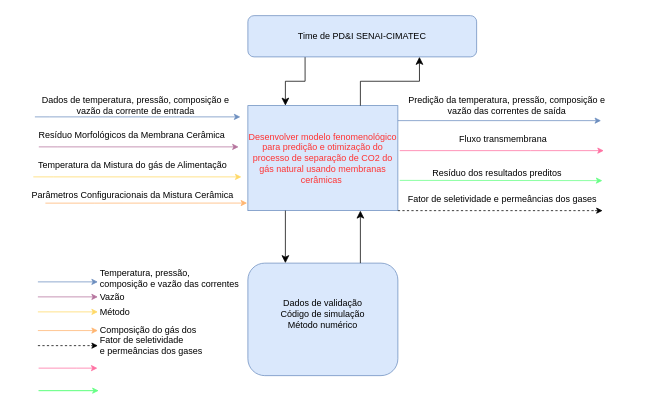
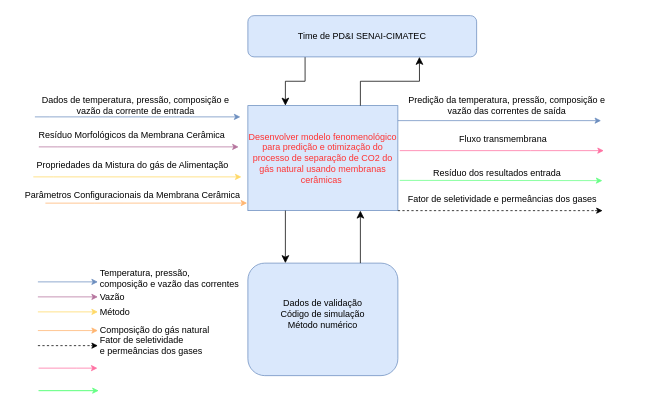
  <mxCell id="0" />
  <mxCell id="1" parent="0" />
  <mxCell id="2" value="" style="rounded=0;html=1;jettySize=auto;orthogonalLoop=1;fontSize=11;endArrow=classic;endFill=1;endSize=8;strokeWidth=1;shadow=0;labelBackgroundColor=none;edgeStyle=orthogonalEdgeStyle;exitX=0.25;exitY=1;exitDx=0;exitDy=0;entryX=0.25;entryY=0;entryDx=0;entryDy=0;" parent="1" source="3" target="4" edge="1"><mxGeometry relative="1" as="geometry"><mxPoint x="360" y="140" as="targetPoint" /></mxGeometry></mxCell>
  <mxCell id="3" value="Time de PD&amp;amp;I SENAI-CIMATEC" style="rounded=1;whiteSpace=wrap;html=1;fontSize=12;glass=0;strokeWidth=1;shadow=0;fillColor=#dae8fc;strokeColor=#6c8ebf;" parent="1" vertex="1"><mxGeometry x="330" y="20" width="305" height="55" as="geometry" /></mxCell>
  <mxCell id="4" value="&lt;font color=&quot;#ff3333&quot;&gt;Desenvolver modelo fenomenológico para predição e otimização do processo de separação de CO2 do gás natural usando membranas cerâmicas&amp;nbsp;&lt;/font&gt;" style="rounded=0;whiteSpace=wrap;html=1;fillColor=#dae8fc;strokeColor=#6c8ebf;" parent="1" vertex="1"><mxGeometry x="330" y="140" width="200" height="140" as="geometry" /></mxCell>
  <mxCell id="5" value="&lt;div&gt;Dados de validação&lt;/div&gt;&lt;div&gt;Código de simulação&lt;/div&gt;&lt;div&gt;Método numérico&lt;/div&gt;&lt;div&gt;&lt;br&gt;&lt;/div&gt;" style="rounded=1;whiteSpace=wrap;html=1;fontSize=12;glass=0;strokeWidth=1;shadow=0;fillColor=#dae8fc;strokeColor=#6c8ebf;" parent="1" vertex="1"><mxGeometry x="330" y="350" width="200" height="150" as="geometry" /></mxCell>
  <mxCell id="6" value="" style="rounded=0;html=1;jettySize=auto;orthogonalLoop=1;fontSize=11;endArrow=classic;endFill=1;endSize=8;strokeWidth=1;shadow=0;labelBackgroundColor=none;edgeStyle=orthogonalEdgeStyle;exitX=0.75;exitY=0;exitDx=0;exitDy=0;entryX=0.75;entryY=1;entryDx=0;entryDy=0;" parent="1" source="4" target="3" edge="1"><mxGeometry relative="1" as="geometry"><mxPoint x="388" y="70" as="sourcePoint" /><mxPoint x="388" y="150" as="targetPoint" /></mxGeometry></mxCell>
  <mxCell id="7" value="" style="rounded=0;html=1;jettySize=auto;orthogonalLoop=1;fontSize=11;endArrow=classic;endFill=1;endSize=8;strokeWidth=1;shadow=0;labelBackgroundColor=none;edgeStyle=orthogonalEdgeStyle;exitX=0.25;exitY=1;exitDx=0;exitDy=0;entryX=0.25;entryY=0;entryDx=0;entryDy=0;" parent="1" source="4" target="5" edge="1"><mxGeometry relative="1" as="geometry"><mxPoint x="398" y="80" as="sourcePoint" /><mxPoint x="420" y="370" as="targetPoint" /></mxGeometry></mxCell>
  <mxCell id="8" value="" style="rounded=0;html=1;jettySize=auto;orthogonalLoop=1;fontSize=11;endArrow=classic;endFill=1;endSize=8;strokeWidth=1;shadow=0;labelBackgroundColor=none;edgeStyle=orthogonalEdgeStyle;exitX=0.75;exitY=0;exitDx=0;exitDy=0;entryX=0.75;entryY=1;entryDx=0;entryDy=0;" parent="1" source="5" target="4" edge="1"><mxGeometry relative="1" as="geometry"><mxPoint x="408" y="90" as="sourcePoint" /><mxPoint x="470" y="360" as="targetPoint" /></mxGeometry></mxCell>
  <mxCell id="9" value="" style="group" parent="1" vertex="1" connectable="0"><mxGeometry x="30" y="140" width="300" height="25" as="geometry" /></mxCell>
  <mxCell id="10" style="edgeStyle=orthogonalEdgeStyle;rounded=0;orthogonalLoop=1;jettySize=auto;html=1;fillColor=#9933FF;strokeColor=#6c8ebf;" parent="9" edge="1"><mxGeometry relative="1" as="geometry"><mxPoint x="290" y="15" as="targetPoint" /><mxPoint x="16" y="15" as="sourcePoint" /><Array as="points"><mxPoint x="35" y="15" /></Array></mxGeometry></mxCell>
  <mxCell id="11" value="" style="group" parent="1" vertex="1" connectable="0"><mxGeometry x="70" y="180" width="240.99" height="25" as="geometry" /></mxCell>
  <mxCell id="12" style="edgeStyle=orthogonalEdgeStyle;rounded=0;orthogonalLoop=1;jettySize=auto;html=1;fillColor=#dae8fc;strokeColor=#B5739D;" parent="11" edge="1"><mxGeometry relative="1" as="geometry"><mxPoint x="247.684" y="15" as="targetPoint" /><mxPoint x="-18.744" y="15" as="sourcePoint" /><Array as="points"><mxPoint x="6.694" y="15" /></Array></mxGeometry></mxCell>
  <mxCell id="13" value="" style="group" parent="1" vertex="1" connectable="0"><mxGeometry x="49.5" y="220" width="270.5" height="25" as="geometry" /></mxCell>
  <mxCell id="14" style="edgeStyle=orthogonalEdgeStyle;rounded=0;orthogonalLoop=1;jettySize=auto;html=1;fillColor=#dae8fc;strokeColor=#FFD966;" parent="13" edge="1"><mxGeometry relative="1" as="geometry"><mxPoint x="271.899" y="15" as="targetPoint" /><mxPoint x="-5.577" y="15" as="sourcePoint" /><Array as="points"><mxPoint x="20.915" y="15" /></Array></mxGeometry></mxCell>
- <mxCell id="15" value="Temperatura da Mistura do gás de Alimentação" style="text;html=1;align=center;verticalAlign=middle;resizable=0;points=[];autosize=1;strokeColor=none;fillColor=none;" parent="13" vertex="1"><mxGeometry x="-13.713" y="-15" width="280" height="30" as="geometry" /></mxCell>
+ <mxCell id="15" value="Propriedades da Mistura do gás de Alimentação" style="text;html=1;align=center;verticalAlign=middle;resizable=0;points=[];autosize=1;strokeColor=none;fillColor=none;" parent="13" vertex="1"><mxGeometry x="-13.713" y="-15" width="280" height="30" as="geometry" /></mxCell>
  <mxCell id="16" value="" style="group" parent="1" vertex="1" connectable="0"><mxGeometry x="532.5" y="180" width="277.5" height="25" as="geometry" /></mxCell>
  <mxCell id="17" style="edgeStyle=orthogonalEdgeStyle;rounded=0;orthogonalLoop=1;jettySize=auto;html=1;fillColor=#dae8fc;strokeColor=#ff70a2;" parent="16" edge="1"><mxGeometry relative="1" as="geometry"><mxPoint x="272.059" y="20" as="targetPoint" /><mxPoint y="20" as="sourcePoint" /><Array as="points"><mxPoint x="174.118" y="20" /><mxPoint x="174.118" y="20" /></Array></mxGeometry></mxCell>
  <mxCell id="18" value="" style="group" parent="1" vertex="1" connectable="0"><mxGeometry x="530" y="140" width="340" height="60" as="geometry" /></mxCell>
  <mxCell id="19" style="edgeStyle=orthogonalEdgeStyle;rounded=0;orthogonalLoop=1;jettySize=auto;html=1;fillColor=#dae8fc;strokeColor=#6c8ebf;" parent="18" edge="1"><mxGeometry relative="1" as="geometry"><mxPoint x="270.916" y="20" as="targetPoint" /><mxPoint y="20" as="sourcePoint" /><Array as="points"><mxPoint y="20" /></Array></mxGeometry></mxCell>
  <mxCell id="20" value="Fluxo transmembrana" style="text;html=1;align=center;verticalAlign=middle;resizable=0;points=[];autosize=1;strokeColor=none;fillColor=none;" parent="18" vertex="1"><mxGeometry x="70" y="30" width="140" height="30" as="geometry" /></mxCell>
  <mxCell id="21" value="" style="group" parent="1" vertex="1" connectable="0"><mxGeometry x="564" y="255" width="256" height="25" as="geometry" /></mxCell>
  <mxCell id="22" value="Fator de seletividade e permeâncias dos gases" style="text;html=1;align=center;verticalAlign=middle;resizable=0;points=[];autosize=1;strokeColor=none;fillColor=none;" parent="21" vertex="1"><mxGeometry x="-30.199" y="-5" width="270" height="30" as="geometry" /></mxCell>
  <mxCell id="23" value="&lt;div align=&quot;left&quot;&gt;Vazão&lt;/div&gt;" style="text;html=1;align=left;verticalAlign=middle;resizable=0;points=[];autosize=1;strokeColor=none;fillColor=none;" parent="1" vertex="1"><mxGeometry x="130.99" y="380" width="60" height="30" as="geometry" /></mxCell>
  <mxCell id="24" value="&lt;div align=&quot;left&quot;&gt;Método&lt;/div&gt;" style="text;html=1;align=left;verticalAlign=middle;resizable=0;points=[];autosize=1;strokeColor=none;fillColor=none;" parent="1" vertex="1"><mxGeometry x="130.99" y="400" width="70" height="30" as="geometry" /></mxCell>
- <mxCell id="25" value="&lt;div align=&quot;left&quot;&gt;Composição do gás dos&lt;/div&gt;" style="text;html=1;align=left;verticalAlign=middle;resizable=0;points=[];autosize=1;strokeColor=none;fillColor=none;" parent="1" vertex="1"><mxGeometry x="130.99" y="425" width="170" height="30" as="geometry" /></mxCell>
+ <mxCell id="25" value="&lt;div align=&quot;left&quot;&gt;Composição do gás natural&lt;/div&gt;" style="text;html=1;align=left;verticalAlign=middle;resizable=0;points=[];autosize=1;strokeColor=none;fillColor=none;" parent="1" vertex="1"><mxGeometry x="130.99" y="425" width="170" height="30" as="geometry" /></mxCell>
  <mxCell id="26" style="edgeStyle=orthogonalEdgeStyle;rounded=0;orthogonalLoop=1;jettySize=auto;html=1;fillColor=#dae8fc;strokeColor=#FFB570;" parent="1" edge="1"><mxGeometry relative="1" as="geometry"><mxPoint x="130" y="439.93" as="targetPoint" /><mxPoint x="50" y="439.93" as="sourcePoint" /><Array as="points" /></mxGeometry></mxCell>
  <mxCell id="27" style="edgeStyle=orthogonalEdgeStyle;rounded=0;orthogonalLoop=1;jettySize=auto;html=1;fillColor=#dae8fc;strokeColor=#B5739D;" parent="1" edge="1"><mxGeometry relative="1" as="geometry"><mxPoint x="130" y="395" as="targetPoint" /><mxPoint x="50" y="395" as="sourcePoint" /><Array as="points" /></mxGeometry></mxCell>
  <mxCell id="28" style="edgeStyle=orthogonalEdgeStyle;rounded=0;orthogonalLoop=1;jettySize=auto;html=1;fillColor=#dae8fc;strokeColor=#FFD966;" parent="1" edge="1"><mxGeometry relative="1" as="geometry"><mxPoint x="130" y="415" as="targetPoint" /><mxPoint x="50" y="415" as="sourcePoint" /><Array as="points"><mxPoint x="50" y="415" /></Array></mxGeometry></mxCell>
  <mxCell id="29" value="&lt;div align=&quot;left&quot;&gt;Temperatura, pressão,&amp;nbsp;&lt;/div&gt;&lt;div align=&quot;left&quot;&gt;composição e&amp;nbsp;&lt;span style=&quot;text-align: center;&quot;&gt;vazão das correntes&amp;nbsp;&lt;/span&gt;&lt;br&gt;&lt;/div&gt;" style="text;html=1;align=left;verticalAlign=middle;resizable=0;points=[];autosize=1;strokeColor=none;fillColor=none;" parent="1" vertex="1"><mxGeometry x="130.995" y="350" width="210" height="40" as="geometry" /></mxCell>
  <mxCell id="30" style="edgeStyle=orthogonalEdgeStyle;rounded=0;orthogonalLoop=1;jettySize=auto;html=1;fillColor=#9933FF;strokeColor=#6c8ebf;" parent="1" edge="1"><mxGeometry relative="1" as="geometry"><mxPoint x="130" y="375" as="targetPoint" /><mxPoint x="50" y="375" as="sourcePoint" /><Array as="points" /></mxGeometry></mxCell>
  <mxCell id="31" value="" style="group" parent="1" vertex="1" connectable="0"><mxGeometry x="530" y="280" width="250" as="geometry" /></mxCell>
  <mxCell id="32" value="" style="endArrow=none;dashed=1;html=1;rounded=0;shadow=0;strokeColor=#000000;fillColor=#9933FF;" parent="31" edge="1"><mxGeometry width="50" height="50" relative="1" as="geometry"><mxPoint as="sourcePoint" /><mxPoint x="263.889" as="targetPoint" /></mxGeometry></mxCell>
  <mxCell id="33" value="" style="group" parent="1" vertex="1" connectable="0"><mxGeometry x="532.5" y="220" width="217.5" height="25" as="geometry" /></mxCell>
  <mxCell id="34" style="edgeStyle=orthogonalEdgeStyle;rounded=0;orthogonalLoop=1;jettySize=auto;html=1;fillColor=#dae8fc;strokeColor=#66ff85;" parent="33" edge="1"><mxGeometry relative="1" as="geometry"><mxPoint x="270.186" y="20" as="targetPoint" /><mxPoint y="19.67" as="sourcePoint" /><Array as="points"><mxPoint y="19.67" /></Array></mxGeometry></mxCell>
  <mxCell id="35" value="Fator de seletividade &lt;br&gt;e permeâncias dos gases" style="text;html=1;align=left;verticalAlign=middle;resizable=0;points=[];autosize=1;strokeColor=none;fillColor=none;" parent="1" vertex="1"><mxGeometry x="130.993" y="440" width="160" height="40" as="geometry" /></mxCell>
  <mxCell id="36" value="" style="group" parent="1" vertex="1" connectable="0"><mxGeometry x="50" y="460" width="71" as="geometry" /></mxCell>
  <mxCell id="37" value="" style="endArrow=none;dashed=1;html=1;rounded=0;shadow=0;strokeColor=#000000;fillColor=#9933FF;" parent="36" edge="1"><mxGeometry width="50" height="50" relative="1" as="geometry"><mxPoint as="sourcePoint" /><mxPoint x="70.582" as="targetPoint" /></mxGeometry></mxCell>
  <mxCell id="38" value="" style="endArrow=classic;html=1;rounded=0;shadow=0;strokeColor=#000000;fillColor=#9933FF;" parent="36" edge="1"><mxGeometry width="50" height="50" relative="1" as="geometry"><mxPoint x="71" as="sourcePoint" /><mxPoint x="80" as="targetPoint" /></mxGeometry></mxCell>
- <mxCell id="39" value="Parâmetros Configuracionais da Mistura Cerâmica" style="text;html=1;align=center;verticalAlign=middle;resizable=0;points=[];autosize=1;strokeColor=none;fillColor=none;" parent="1" vertex="1"><mxGeometry x="20.99" y="245" width="310" height="30" as="geometry" /></mxCell>
+ <mxCell id="39" value="Parâmetros Configuracionais da Membrana Cerâmica" style="text;html=1;align=center;verticalAlign=middle;resizable=0;points=[];autosize=1;strokeColor=none;fillColor=none;" parent="1" vertex="1"><mxGeometry x="20.99" y="245" width="310" height="30" as="geometry" /></mxCell>
  <mxCell id="40" style="edgeStyle=orthogonalEdgeStyle;rounded=0;orthogonalLoop=1;jettySize=auto;html=1;fillColor=#dae8fc;strokeColor=#FFB570;" parent="1" edge="1"><mxGeometry relative="1" as="geometry"><mxPoint x="329" y="269.92" as="targetPoint" /><mxPoint x="60" y="270" as="sourcePoint" /><Array as="points"><mxPoint x="125" y="269.92" /></Array></mxGeometry></mxCell>
  <mxCell id="41" value="" style="endArrow=classic;html=1;rounded=0;shadow=0;strokeColor=#000000;fillColor=#9933FF;" parent="1" edge="1"><mxGeometry width="50" height="50" relative="1" as="geometry"><mxPoint x="793" y="280" as="sourcePoint" /><mxPoint x="803" y="280" as="targetPoint" /><Array as="points"><mxPoint x="803" y="280" /></Array></mxGeometry></mxCell>
  <mxCell id="42" value="Resíduo Morfológicos da Membrana Cerâmica" style="text;html=1;align=center;verticalAlign=middle;resizable=0;points=[];autosize=1;strokeColor=none;fillColor=none;" parent="1" vertex="1"><mxGeometry x="30" y="165" width="290" height="30" as="geometry" /></mxCell>
  <mxCell id="43" value="Predição da temperatura, pressão, composição e&lt;br style=&quot;border-color: var(--border-color);&quot;&gt;vazão das correntes de saída" style="text;html=1;align=center;verticalAlign=middle;resizable=0;points=[];autosize=1;strokeColor=none;fillColor=none;" parent="1" vertex="1"><mxGeometry x="530" y="120" width="290" height="40" as="geometry" /></mxCell>
  <mxCell id="44" value="Dados de temperatura, pressão, composição e &lt;br&gt;vazão da corrente de entrada" style="text;html=1;align=center;verticalAlign=middle;resizable=0;points=[];autosize=1;strokeColor=none;fillColor=none;" parent="1" vertex="1"><mxGeometry x="45" y="120" width="270" height="40" as="geometry" /></mxCell>
  <mxCell id="45" value="" style="group" vertex="1" connectable="0" parent="1"><mxGeometry x="50.99" y="470" width="80" height="25" as="geometry" /></mxCell>
  <mxCell id="46" style="edgeStyle=orthogonalEdgeStyle;rounded=0;orthogonalLoop=1;jettySize=auto;html=1;fillColor=#dae8fc;strokeColor=#ff70a2;" edge="1" parent="45"><mxGeometry relative="1" as="geometry"><mxPoint x="78.431" y="20" as="targetPoint" /><mxPoint y="20" as="sourcePoint" /><Array as="points"><mxPoint x="50.196" y="20" /><mxPoint x="50.196" y="20" /></Array></mxGeometry></mxCell>
- <mxCell id="47" value="Resíduo dos resultados preditos" style="text;html=1;align=center;verticalAlign=middle;resizable=0;points=[];autosize=1;strokeColor=none;fillColor=none;" parent="1" vertex="1"><mxGeometry x="562" y="215" width="200" height="30" as="geometry" /></mxCell>
+ <mxCell id="47" value="Resíduo dos resultados entrada" style="text;html=1;align=center;verticalAlign=middle;resizable=0;points=[];autosize=1;strokeColor=none;fillColor=none;" parent="1" vertex="1"><mxGeometry x="562" y="215" width="200" height="30" as="geometry" /></mxCell>
  <mxCell id="48" style="edgeStyle=orthogonalEdgeStyle;rounded=0;orthogonalLoop=1;jettySize=auto;html=1;fillColor=#dae8fc;strokeColor=#66ff85;" edge="1" parent="1"><mxGeometry relative="1" as="geometry"><mxPoint x="131" y="520" as="targetPoint" /><mxPoint x="130" y="520" as="sourcePoint" /><Array as="points"><mxPoint x="50.99" y="520" /></Array></mxGeometry></mxCell>
